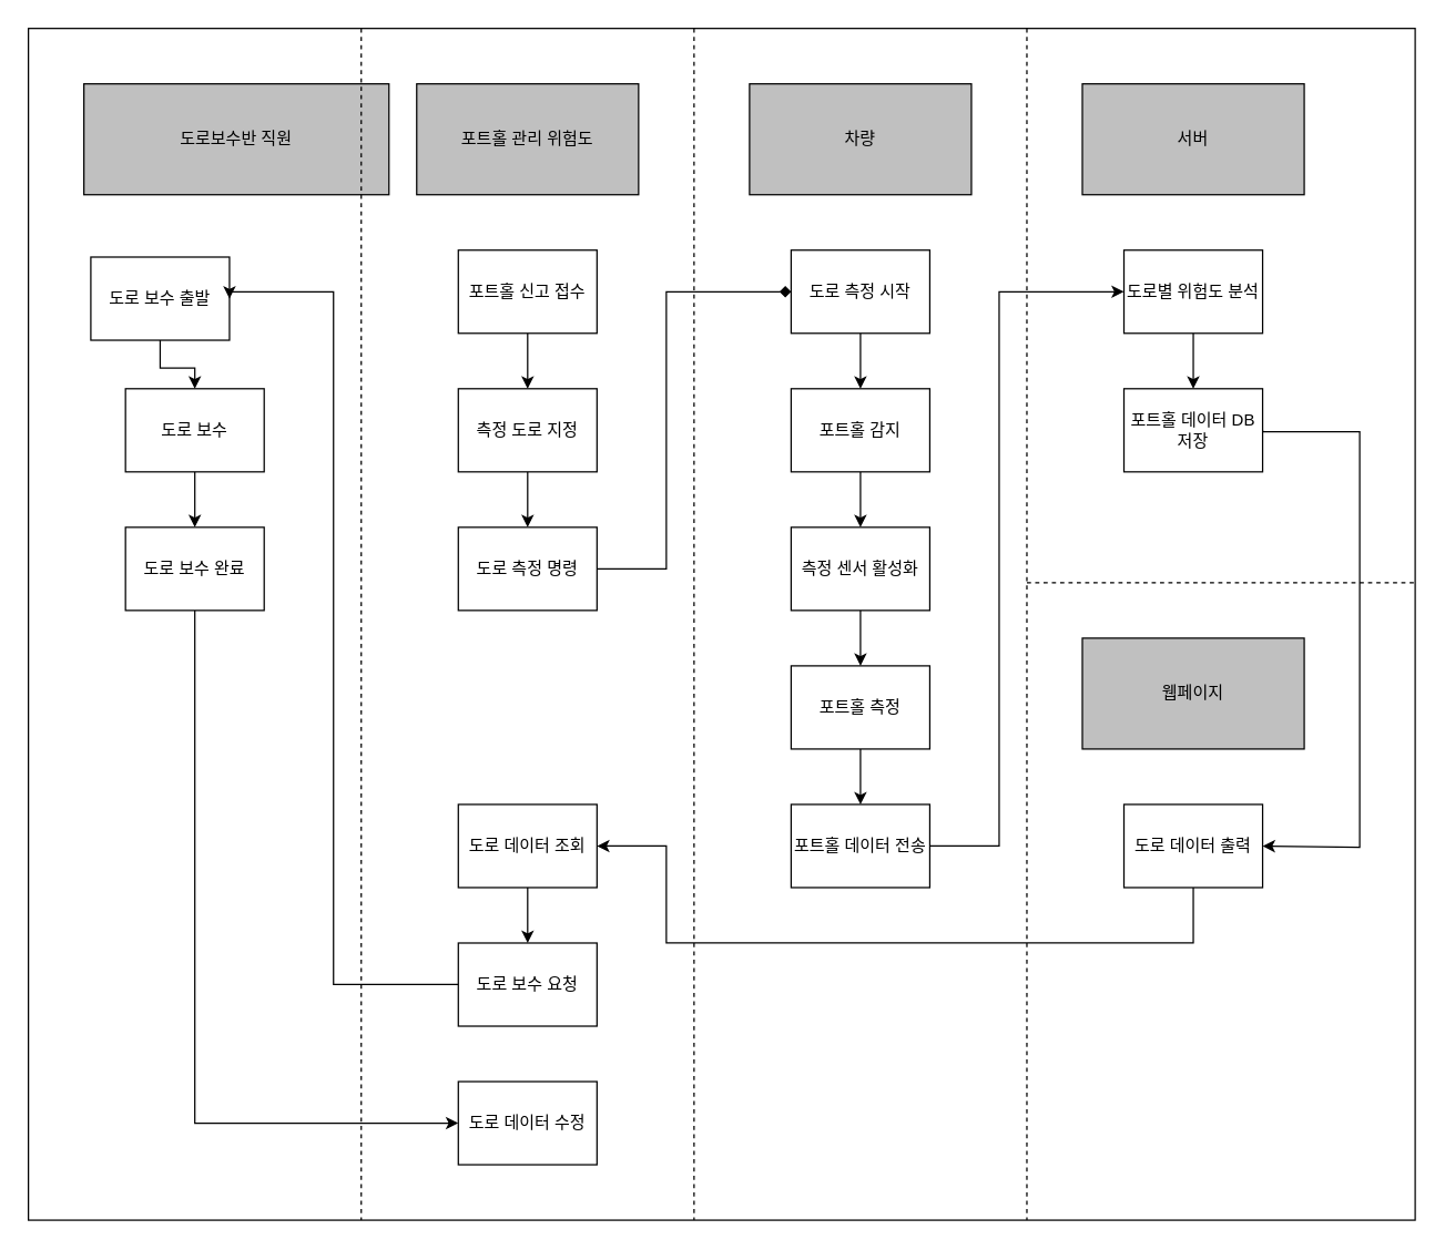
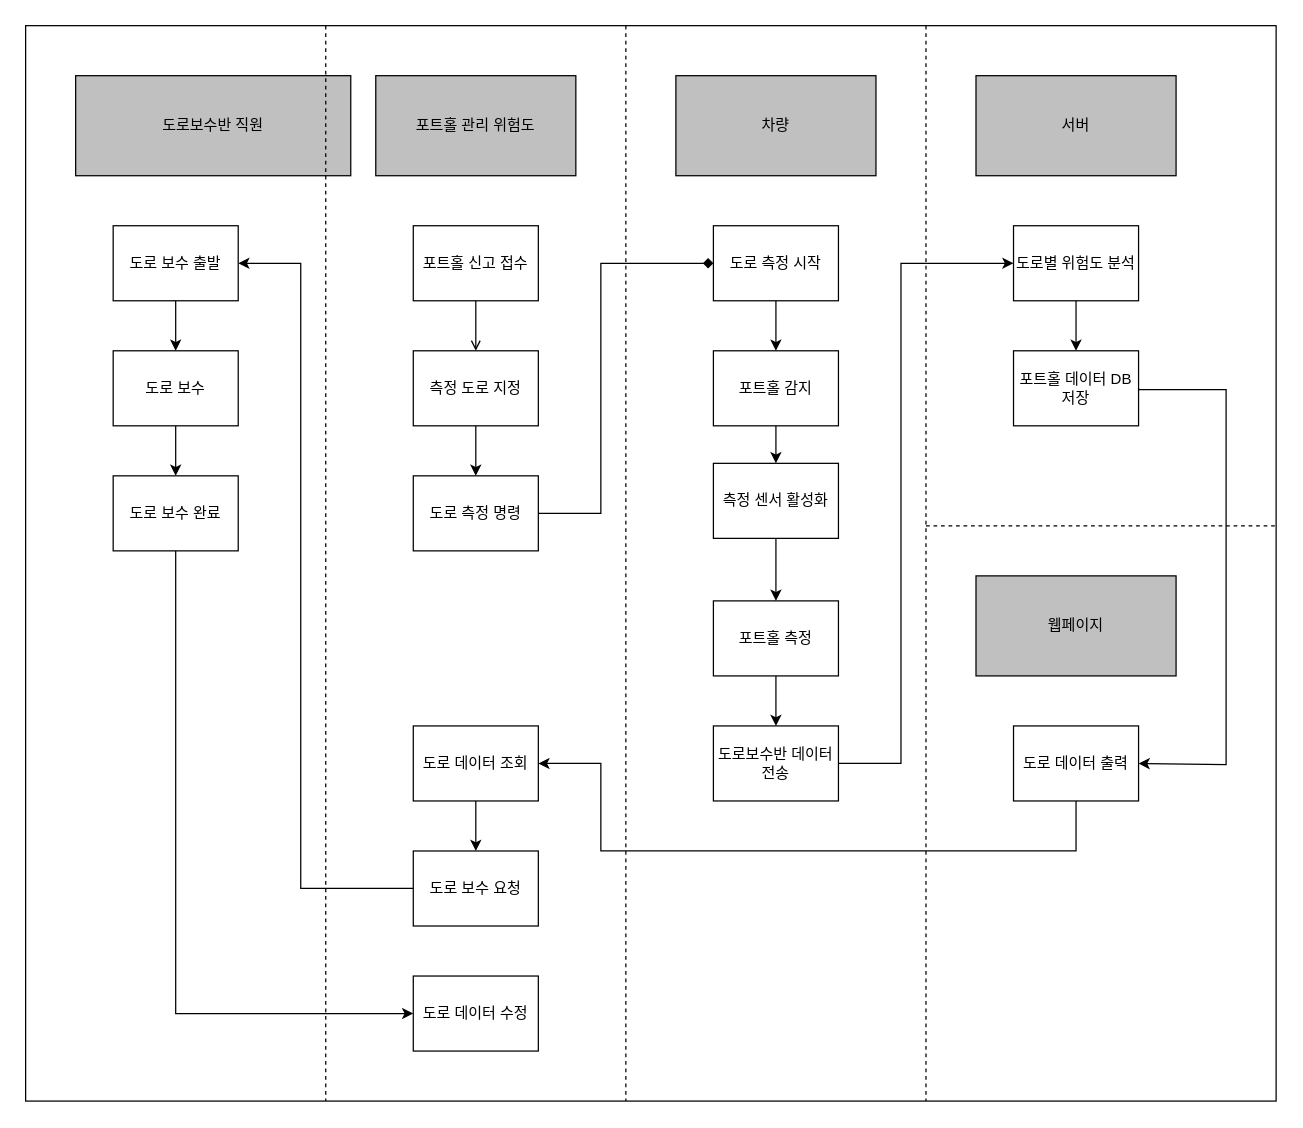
  <mxCell id="0" />
  <mxCell id="1" parent="0" />
  <mxCell id="2" value="" style="rounded=0;whiteSpace=wrap;html=1;" vertex="1" parent="1"><mxGeometry x="20" y="20" width="1000" height="860" as="geometry" /></mxCell>
  <mxCell id="3" value="포트홀 관리 위험도" style="rounded=0;whiteSpace=wrap;html=1;fillColor=#C0C0C0;" vertex="1" parent="1"><mxGeometry x="300" y="60" width="160" height="80" as="geometry" /></mxCell>
  <mxCell id="4" value="도로보수반 직원" style="rounded=0;whiteSpace=wrap;html=1;fillColor=#C0C0C0;" vertex="1" parent="1"><mxGeometry x="60" y="60" width="220" height="80" as="geometry" /></mxCell>
  <mxCell id="5" value="차량" style="rounded=0;whiteSpace=wrap;html=1;fillColor=#C0C0C0;" vertex="1" parent="1"><mxGeometry x="540" y="60" width="160" height="80" as="geometry" /></mxCell>
- <mxCell id="6" style="edgeStyle=orthogonalEdgeStyle;rounded=0;orthogonalLoop=1;jettySize=auto;html=1;exitX=0.5;exitY=1;exitDx=0;exitDy=0;entryX=0.5;entryY=0;entryDx=0;entryDy=0;" edge="1" parent="1" source="7" target="9"><mxGeometry relative="1" as="geometry" /></mxCell>
+ <mxCell id="6" style="edgeStyle=orthogonalEdgeStyle;rounded=0;orthogonalLoop=1;jettySize=auto;html=1;exitX=0.5;exitY=1;exitDx=0;exitDy=0;entryX=0.5;entryY=0;entryDx=0;entryDy=0;endArrow=open;" edge="1" parent="1" source="7" target="9"><mxGeometry relative="1" as="geometry" /></mxCell>
  <mxCell id="7" value="포트홀 신고 접수" style="rounded=0;whiteSpace=wrap;html=1;" vertex="1" parent="1"><mxGeometry x="330" y="180" width="100" height="60" as="geometry" /></mxCell>
  <mxCell id="8" style="edgeStyle=orthogonalEdgeStyle;rounded=0;orthogonalLoop=1;jettySize=auto;html=1;exitX=0.5;exitY=1;exitDx=0;exitDy=0;entryX=0.5;entryY=0;entryDx=0;entryDy=0;" edge="1" parent="1" source="9" target="10"><mxGeometry relative="1" as="geometry" /></mxCell>
  <mxCell id="9" value="측정 도로 지정" style="rounded=0;whiteSpace=wrap;html=1;" vertex="1" parent="1"><mxGeometry x="330" y="280" width="100" height="60" as="geometry" /></mxCell>
  <mxCell id="10" value="도로 측정 명령" style="rounded=0;whiteSpace=wrap;html=1;" vertex="1" parent="1"><mxGeometry x="330" y="380" width="100" height="60" as="geometry" /></mxCell>
  <mxCell id="11" style="edgeStyle=orthogonalEdgeStyle;rounded=0;orthogonalLoop=1;jettySize=auto;html=1;exitX=0.5;exitY=1;exitDx=0;exitDy=0;entryX=0.5;entryY=0;entryDx=0;entryDy=0;" edge="1" parent="1" source="12" target="14"><mxGeometry relative="1" as="geometry" /></mxCell>
  <mxCell id="12" value="도로 측정 시작" style="rounded=0;whiteSpace=wrap;html=1;" vertex="1" parent="1"><mxGeometry x="570" y="180" width="100" height="60" as="geometry" /></mxCell>
  <mxCell id="13" style="edgeStyle=orthogonalEdgeStyle;rounded=0;orthogonalLoop=1;jettySize=auto;html=1;exitX=0.5;exitY=1;exitDx=0;exitDy=0;entryX=0.5;entryY=0;entryDx=0;entryDy=0;" edge="1" parent="1" source="14" target="16"><mxGeometry relative="1" as="geometry" /></mxCell>
  <mxCell id="14" value="포트홀 감지" style="rounded=0;whiteSpace=wrap;html=1;" vertex="1" parent="1"><mxGeometry x="570" y="280" width="100" height="60" as="geometry" /></mxCell>
  <mxCell id="15" style="edgeStyle=orthogonalEdgeStyle;rounded=0;orthogonalLoop=1;jettySize=auto;html=1;exitX=0.5;exitY=1;exitDx=0;exitDy=0;entryX=0.5;entryY=0;entryDx=0;entryDy=0;" edge="1" parent="1" source="16" target="18"><mxGeometry relative="1" as="geometry" /></mxCell>
- <mxCell id="16" value="측정 센서 활성화" style="rounded=0;whiteSpace=wrap;html=1;" vertex="1" parent="1"><mxGeometry x="570" y="380" width="100" height="60" as="geometry" /></mxCell>
+ <mxCell id="16" value="측정 센서 활성화" style="rounded=0;whiteSpace=wrap;html=1;" vertex="1" parent="1"><mxGeometry x="570" y="370" width="100" height="60" as="geometry" /></mxCell>
  <mxCell id="17" style="edgeStyle=orthogonalEdgeStyle;rounded=0;orthogonalLoop=1;jettySize=auto;html=1;exitX=0.5;exitY=1;exitDx=0;exitDy=0;entryX=0.5;entryY=0;entryDx=0;entryDy=0;" edge="1" parent="1" source="18" target="20"><mxGeometry relative="1" as="geometry" /></mxCell>
  <mxCell id="18" value="포트홀 측정" style="rounded=0;whiteSpace=wrap;html=1;" vertex="1" parent="1"><mxGeometry x="570" y="480" width="100" height="60" as="geometry" /></mxCell>
  <mxCell id="19" style="edgeStyle=orthogonalEdgeStyle;rounded=0;orthogonalLoop=1;jettySize=auto;html=1;exitX=1;exitY=0.5;exitDx=0;exitDy=0;entryX=0;entryY=0.5;entryDx=0;entryDy=0;" edge="1" parent="1" source="20" target="30"><mxGeometry relative="1" as="geometry"><Array as="points"><mxPoint x="720" y="610" /><mxPoint x="720" y="210" /></Array></mxGeometry></mxCell>
- <mxCell id="20" value="포트홀 데이터 전송" style="rounded=0;whiteSpace=wrap;html=1;" vertex="1" parent="1"><mxGeometry x="570" y="580" width="100" height="60" as="geometry" /></mxCell>
+ <mxCell id="20" value="도로보수반 데이터 전송" style="rounded=0;whiteSpace=wrap;html=1;" vertex="1" parent="1"><mxGeometry x="570" y="580" width="100" height="60" as="geometry" /></mxCell>
  <mxCell id="21" value="서버" style="rounded=0;whiteSpace=wrap;html=1;fillColor=#C0C0C0;" vertex="1" parent="1"><mxGeometry x="780" y="60" width="160" height="80" as="geometry" /></mxCell>
  <mxCell id="22" value="웹페이지" style="rounded=0;whiteSpace=wrap;html=1;fillColor=#C0C0C0;" vertex="1" parent="1"><mxGeometry x="780" y="460" width="160" height="80" as="geometry" /></mxCell>
  <mxCell id="23" style="edgeStyle=orthogonalEdgeStyle;rounded=0;orthogonalLoop=1;jettySize=auto;html=1;exitX=0.5;exitY=1;exitDx=0;exitDy=0;entryX=0.5;entryY=0;entryDx=0;entryDy=0;" edge="1" parent="1" source="24" target="26"><mxGeometry relative="1" as="geometry" /></mxCell>
- <mxCell id="24" value="도로 보수 출발" style="rounded=0;whiteSpace=wrap;html=1;" vertex="1" parent="1"><mxGeometry x="65" y="185" width="100" height="60" as="geometry" /></mxCell>
+ <mxCell id="24" value="도로 보수 출발" style="rounded=0;whiteSpace=wrap;html=1;" vertex="1" parent="1"><mxGeometry x="90" y="180" width="100" height="60" as="geometry" /></mxCell>
  <mxCell id="25" style="edgeStyle=orthogonalEdgeStyle;rounded=0;orthogonalLoop=1;jettySize=auto;html=1;exitX=0.5;exitY=1;exitDx=0;exitDy=0;entryX=0.5;entryY=0;entryDx=0;entryDy=0;" edge="1" parent="1" source="26" target="40"><mxGeometry relative="1" as="geometry" /></mxCell>
  <mxCell id="26" value="도로 보수" style="rounded=0;whiteSpace=wrap;html=1;" vertex="1" parent="1"><mxGeometry x="90" y="280" width="100" height="60" as="geometry" /></mxCell>
  <mxCell id="27" style="edgeStyle=orthogonalEdgeStyle;rounded=0;orthogonalLoop=1;jettySize=auto;html=1;exitX=1;exitY=0.5;exitDx=0;exitDy=0;entryX=1;entryY=0.5;entryDx=0;entryDy=0;" edge="1" parent="1" source="28" target="35"><mxGeometry relative="1" as="geometry"><Array as="points"><mxPoint x="980" y="311" /><mxPoint x="980" y="611" /></Array></mxGeometry></mxCell>
  <mxCell id="28" value="포트홀 데이터 DB 저장" style="rounded=0;whiteSpace=wrap;html=1;" vertex="1" parent="1"><mxGeometry x="810" y="280" width="100" height="60" as="geometry" /></mxCell>
  <mxCell id="29" style="edgeStyle=orthogonalEdgeStyle;rounded=0;orthogonalLoop=1;jettySize=auto;html=1;exitX=0.5;exitY=1;exitDx=0;exitDy=0;entryX=0.5;entryY=0;entryDx=0;entryDy=0;" edge="1" parent="1" source="30" target="28"><mxGeometry relative="1" as="geometry" /></mxCell>
  <mxCell id="30" value="도로별 위험도 분석" style="rounded=0;whiteSpace=wrap;html=1;" vertex="1" parent="1"><mxGeometry x="810" y="180" width="100" height="60" as="geometry" /></mxCell>
  <mxCell id="31" style="edgeStyle=orthogonalEdgeStyle;rounded=0;orthogonalLoop=1;jettySize=auto;html=1;exitX=0.5;exitY=1;exitDx=0;exitDy=0;entryX=0.5;entryY=0;entryDx=0;entryDy=0;" edge="1" parent="1" source="32" target="38"><mxGeometry relative="1" as="geometry" /></mxCell>
  <mxCell id="32" value="도로 데이터 조회" style="rounded=0;whiteSpace=wrap;html=1;" vertex="1" parent="1"><mxGeometry x="330" y="580" width="100" height="60" as="geometry" /></mxCell>
  <mxCell id="33" value="도로 데이터 수정" style="rounded=0;whiteSpace=wrap;html=1;" vertex="1" parent="1"><mxGeometry x="330" y="780" width="100" height="60" as="geometry" /></mxCell>
  <mxCell id="34" style="edgeStyle=orthogonalEdgeStyle;rounded=0;orthogonalLoop=1;jettySize=auto;html=1;exitX=0.5;exitY=1;exitDx=0;exitDy=0;entryX=1;entryY=0.5;entryDx=0;entryDy=0;" edge="1" parent="1" source="35" target="32"><mxGeometry relative="1" as="geometry"><mxPoint x="430" y="750" as="targetPoint" /><Array as="points"><mxPoint x="860" y="680" /><mxPoint x="480" y="680" /><mxPoint x="480" y="610" /></Array></mxGeometry></mxCell>
  <mxCell id="35" value="도로 데이터 출력" style="rounded=0;whiteSpace=wrap;html=1;" vertex="1" parent="1"><mxGeometry x="810" y="580" width="100" height="60" as="geometry" /></mxCell>
  <mxCell id="36" value="" style="endArrow=diamond;html=1;rounded=0;exitX=1;exitY=0.5;exitDx=0;exitDy=0;entryX=0;entryY=0.5;entryDx=0;entryDy=0;edgeStyle=orthogonalEdgeStyle;" edge="1" parent="1" source="10" target="12"><mxGeometry width="50" height="50" relative="1" as="geometry"><mxPoint x="850" y="400" as="sourcePoint" /><mxPoint x="900" y="350" as="targetPoint" /><Array as="points"><mxPoint x="480" y="410" /><mxPoint x="480" y="210" /></Array></mxGeometry></mxCell>
  <mxCell id="37" style="edgeStyle=orthogonalEdgeStyle;rounded=0;orthogonalLoop=1;jettySize=auto;html=1;exitX=0;exitY=0.5;exitDx=0;exitDy=0;entryX=1;entryY=0.5;entryDx=0;entryDy=0;" edge="1" parent="1" source="38" target="24"><mxGeometry relative="1" as="geometry"><Array as="points"><mxPoint x="240" y="710" /><mxPoint x="240" y="210" /></Array></mxGeometry></mxCell>
  <mxCell id="38" value="도로 보수 요청" style="rounded=0;whiteSpace=wrap;html=1;" vertex="1" parent="1"><mxGeometry x="330" y="680" width="100" height="60" as="geometry" /></mxCell>
  <mxCell id="39" style="edgeStyle=orthogonalEdgeStyle;rounded=0;orthogonalLoop=1;jettySize=auto;html=1;exitX=0.5;exitY=1;exitDx=0;exitDy=0;entryX=0;entryY=0.5;entryDx=0;entryDy=0;" edge="1" parent="1" source="40" target="33"><mxGeometry relative="1" as="geometry" /></mxCell>
  <mxCell id="40" value="도로 보수 완료" style="rounded=0;whiteSpace=wrap;html=1;" vertex="1" parent="1"><mxGeometry x="90" y="380" width="100" height="60" as="geometry" /></mxCell>
  <mxCell id="41" value="" style="endArrow=none;dashed=1;html=1;rounded=0;" edge="1" parent="1"><mxGeometry width="50" height="50" relative="1" as="geometry"><mxPoint x="260" y="20" as="sourcePoint" /><mxPoint x="260" y="880" as="targetPoint" /></mxGeometry></mxCell>
  <mxCell id="42" value="" style="endArrow=none;dashed=1;html=1;rounded=0;" edge="1" parent="1"><mxGeometry width="50" height="50" relative="1" as="geometry"><mxPoint x="500" y="20" as="sourcePoint" /><mxPoint x="500" y="880" as="targetPoint" /></mxGeometry></mxCell>
  <mxCell id="43" value="" style="endArrow=none;dashed=1;html=1;rounded=0;" edge="1" parent="1"><mxGeometry width="50" height="50" relative="1" as="geometry"><mxPoint x="740" y="20" as="sourcePoint" /><mxPoint x="740" y="880" as="targetPoint" /></mxGeometry></mxCell>
  <mxCell id="44" value="" style="endArrow=none;dashed=1;html=1;rounded=0;" edge="1" parent="1"><mxGeometry width="50" height="50" relative="1" as="geometry"><mxPoint x="740" y="420" as="sourcePoint" /><mxPoint x="1020" y="420" as="targetPoint" /></mxGeometry></mxCell>
